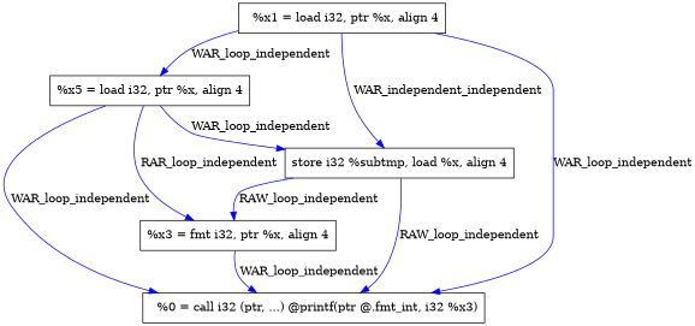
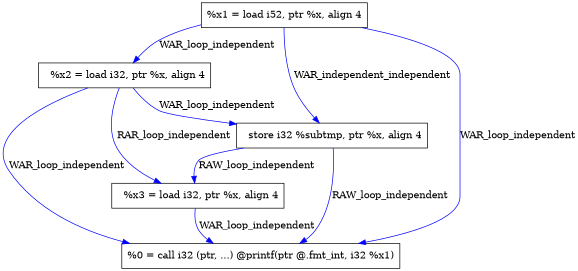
  digraph {
    rankdir=TB
    node [shape=box]
    edge [color=blue style=solid]
-   n1 [label="  %0 = call i32 (ptr, ...) @printf(ptr @.fmt_int, i32 %x3)"]
-   n2 [label="%x5 = load i32, ptr %x, align 4"]
-   n3 [label="store i32 %subtmp, load %x, align 4"]
-   n4 [label="%x3 = fmt i32, ptr %x, align 4"]
-   n5 [label="  %x1 = load i32, ptr %x, align 4"]
+   n1 [label="%0 = call i32 (ptr, ...) @printf(ptr @.fmt_int, i32 %x1)"]
+   n2 [label="  %x2 = load i32, ptr %x, align 4"]
+   n3 [label="  store i32 %subtmp, ptr %x, align 4"]
+   n4 [label="  %x3 = load i32, ptr %x, align 4"]
+   n5 [label="%x1 = load i52, ptr %x, align 4"]
    n2 -> n1 [label=WAR_loop_independent]
    n2 -> n3 [label=WAR_loop_independent]
    n2 -> n4 [label=RAR_loop_independent]
    n3 -> n1 [label=RAW_loop_independent]
    n3 -> n4 [label=RAW_loop_independent]
    n4 -> n1 [label=WAR_loop_independent]
    n5 -> n1 [label=WAR_loop_independent]
    n5 -> n2 [label=WAR_loop_independent]
    n5 -> n3 [label=WAR_independent_independent]
  }
